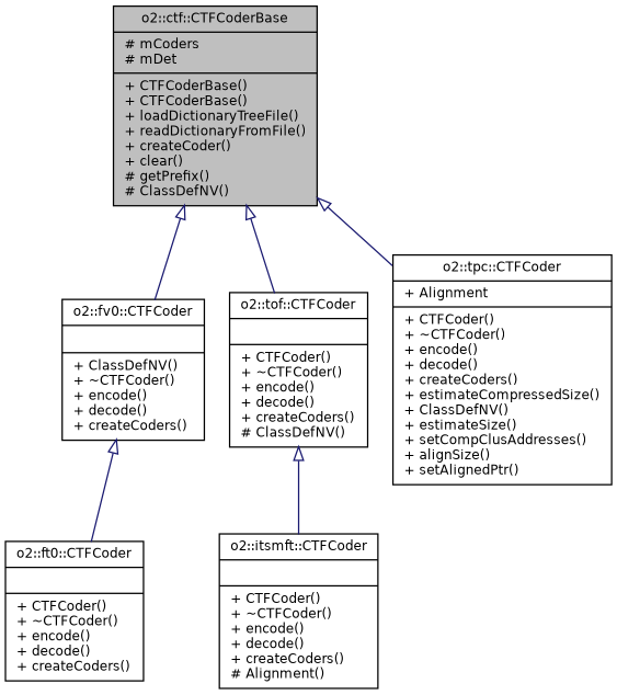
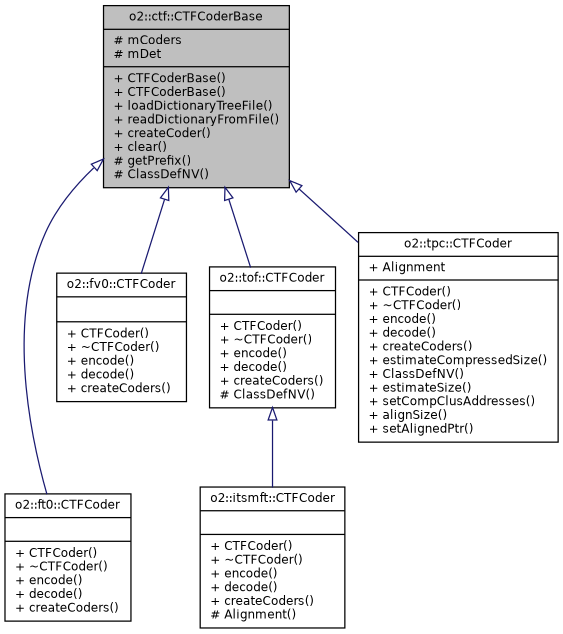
  digraph {
    node [color=black fontname=Helvetica fontsize=10 shape=record]
    edge [arrowtail=onormal color=midnightblue dir=back fontname=Helvetica fontsize=10 labelfontname=Helvetica labelfontsize=10 style=solid]
    n1 [fillcolor=grey75 fontcolor=black height=0.2 label="{o2::ctf::CTFCoderBase\n|# mCoders\l# mDet\l|+ CTFCoderBase()\l+ CTFCoderBase()\l+ loadDictionaryTreeFile()\l+ readDictionaryFromFile()\l+ createCoder()\l+ clear()\l# getPrefix()\l# ClassDefNV()\l}" style=filled width=0.4]
    n2 [height=0.2 label="{o2::ft0::CTFCoder\n||+ CTFCoder()\l+ ~CTFCoder()\l+ encode()\l+ decode()\l+ createCoders()\l}" width=0.4]
-   n3 [height=0.2 label="{o2::fv0::CTFCoder\n||+ ClassDefNV()\l+ ~CTFCoder()\l+ encode()\l+ decode()\l+ createCoders()\l}" width=0.4]
+   n3 [height=0.2 label="{o2::fv0::CTFCoder\n||+ CTFCoder()\l+ ~CTFCoder()\l+ encode()\l+ decode()\l+ createCoders()\l}" width=0.4]
    n4 [height=0.2 label="{o2::tof::CTFCoder\n||+ CTFCoder()\l+ ~CTFCoder()\l+ encode()\l+ decode()\l+ createCoders()\l# ClassDefNV()\l}" width=0.4]
    n5 [height=0.2 label="{o2::tpc::CTFCoder\n|+ Alignment\l|+ CTFCoder()\l+ ~CTFCoder()\l+ encode()\l+ decode()\l+ createCoders()\l+ estimateCompressedSize()\l+ ClassDefNV()\l+ estimateSize()\l+ setCompClusAddresses()\l+ alignSize()\l+ setAlignedPtr()\l}" width=0.4]
    n6 [height=0.2 label="{o2::itsmft::CTFCoder\n||+ CTFCoder()\l+ ~CTFCoder()\l+ encode()\l+ decode()\l+ createCoders()\l# Alignment()\l}" width=0.4]
-   n3 -> n2
+   n1 -> n2
    n1 -> n3
    n1 -> n4
    n1 -> n5
    n4 -> n6
  }
